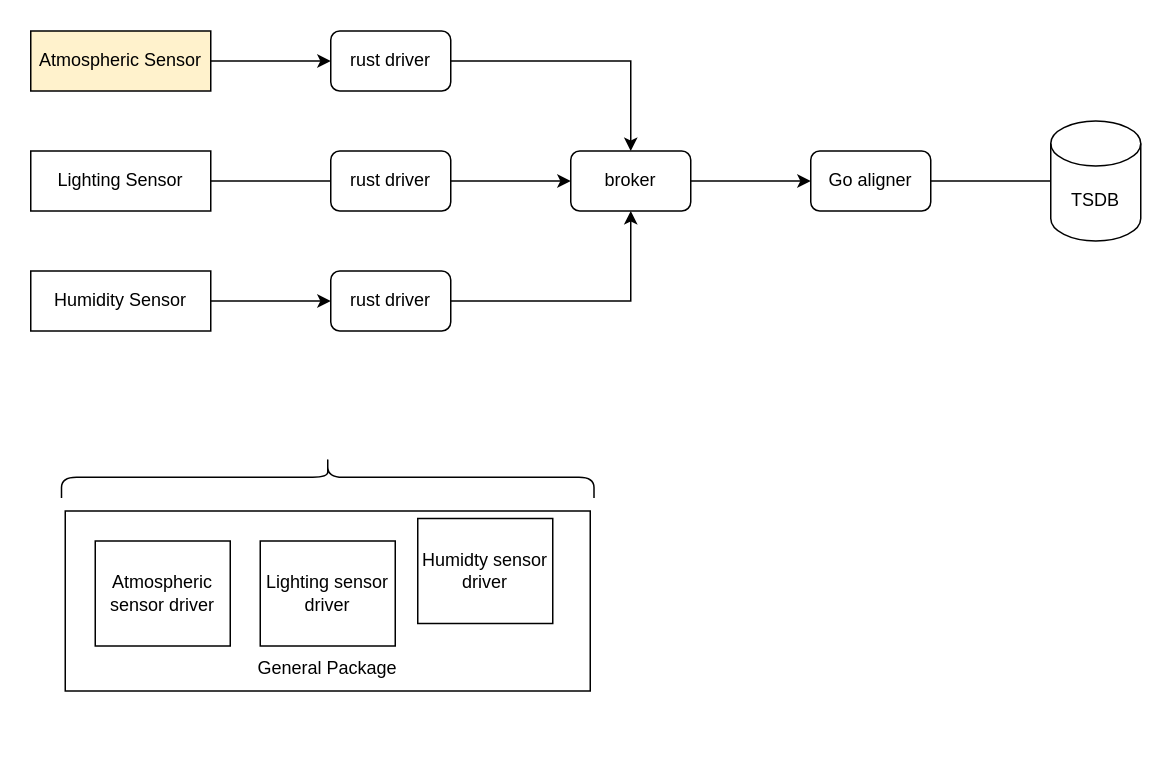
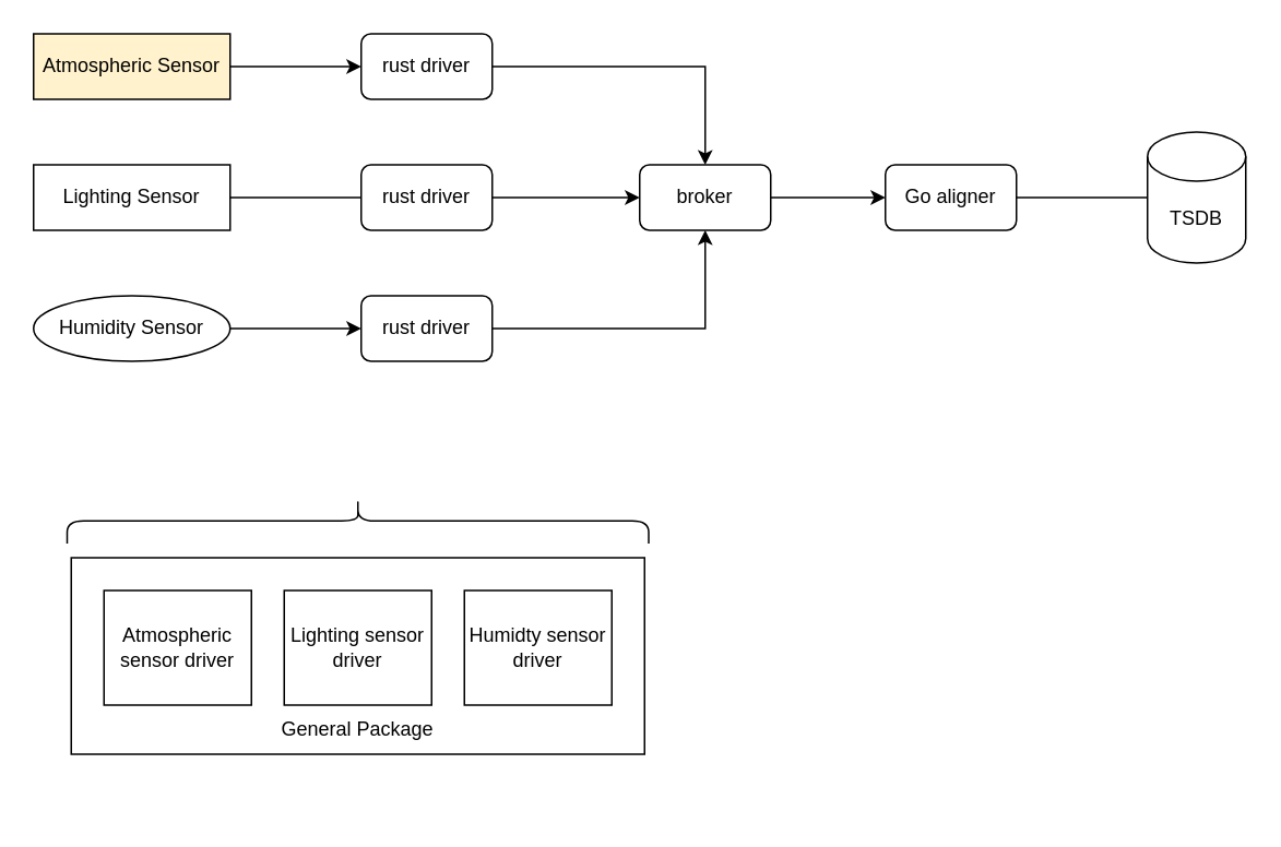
  <mxCell id="0" />
  <mxCell id="1" parent="0" />
  <mxCell id="2" style="edgeStyle=orthogonalEdgeStyle;rounded=0;orthogonalLoop=1;jettySize=auto;html=1;" edge="1" parent="1" source="14" target="9"><mxGeometry relative="1" as="geometry" /></mxCell>
  <mxCell id="3" value="Atmospheric Sensor" style="rounded=0;whiteSpace=wrap;html=1;fillColor=#fff2cc;" vertex="1" parent="1"><mxGeometry x="20" y="20" width="120" height="40" as="geometry" /></mxCell>
  <mxCell id="4" style="edgeStyle=orthogonalEdgeStyle;rounded=0;orthogonalLoop=1;jettySize=auto;html=1;" edge="1" parent="1" source="5" target="9"><mxGeometry relative="1" as="geometry" /></mxCell>
  <mxCell id="5" value="Lighting Sensor" style="rounded=0;whiteSpace=wrap;html=1;" vertex="1" parent="1"><mxGeometry x="20" y="100" width="120" height="40" as="geometry" /></mxCell>
  <mxCell id="6" style="edgeStyle=orthogonalEdgeStyle;rounded=0;orthogonalLoop=1;jettySize=auto;html=1;" edge="1" parent="1" source="17" target="9"><mxGeometry relative="1" as="geometry" /></mxCell>
- <mxCell id="7" value="Humidity Sensor" style="rounded=0;whiteSpace=wrap;html=1;" vertex="1" parent="1"><mxGeometry x="20" y="180" width="120" height="40" as="geometry" /></mxCell>
+ <mxCell id="7" value="Humidity Sensor" style="ellipse;whiteSpace=wrap;html=1;" vertex="1" parent="1"><mxGeometry x="20" y="180" width="120" height="40" as="geometry" /></mxCell>
  <mxCell id="8" style="edgeStyle=orthogonalEdgeStyle;rounded=0;orthogonalLoop=1;jettySize=auto;html=1;" edge="1" parent="1" source="9" target="11"><mxGeometry relative="1" as="geometry" /></mxCell>
- <mxCell id="9" value="broker" style="rounded=1;whiteSpace=wrap;html=1;" vertex="1" parent="1"><mxGeometry x="380" y="100" width="80" height="40" as="geometry" /></mxCell>
+ <mxCell id="9" value="broker" style="rounded=1;whiteSpace=wrap;html=1;" vertex="1" parent="1"><mxGeometry x="390" y="100" width="80" height="40" as="geometry" /></mxCell>
  <mxCell id="10" style="edgeStyle=orthogonalEdgeStyle;rounded=0;orthogonalLoop=1;jettySize=auto;html=1;exitX=1;exitY=0.5;exitDx=0;exitDy=0;endArrow=none;" edge="1" parent="1" source="11" target="12"><mxGeometry relative="1" as="geometry" /></mxCell>
  <mxCell id="11" value="Go aligner" style="rounded=1;whiteSpace=wrap;html=1;" vertex="1" parent="1"><mxGeometry x="540" y="100" width="80" height="40" as="geometry" /></mxCell>
  <mxCell id="12" value="TSDB" style="shape=cylinder3;whiteSpace=wrap;html=1;boundedLbl=1;backgroundOutline=1;size=15;" vertex="1" parent="1"><mxGeometry x="700" y="80" width="60" height="80" as="geometry" /></mxCell>
  <mxCell id="13" value="" style="edgeStyle=orthogonalEdgeStyle;rounded=0;orthogonalLoop=1;jettySize=auto;html=1;" edge="1" parent="1" source="3" target="14"><mxGeometry relative="1" as="geometry"><mxPoint x="260" y="40" as="sourcePoint" /><mxPoint x="380" y="100" as="targetPoint" /></mxGeometry></mxCell>
  <mxCell id="14" value="rust driver" style="rounded=1;whiteSpace=wrap;html=1;" vertex="1" parent="1"><mxGeometry x="220" y="20" width="80" height="40" as="geometry" /></mxCell>
  <mxCell id="15" value="rust driver" style="rounded=1;whiteSpace=wrap;html=1;" vertex="1" parent="1"><mxGeometry x="220" y="100" width="80" height="40" as="geometry" /></mxCell>
  <mxCell id="16" value="" style="edgeStyle=orthogonalEdgeStyle;rounded=0;orthogonalLoop=1;jettySize=auto;html=1;" edge="1" parent="1" source="7" target="17"><mxGeometry relative="1" as="geometry"><mxPoint x="140" y="200" as="sourcePoint" /><mxPoint x="380" y="140" as="targetPoint" /></mxGeometry></mxCell>
  <mxCell id="17" value="rust driver" style="rounded=1;whiteSpace=wrap;html=1;" vertex="1" parent="1"><mxGeometry x="220" y="180" width="80" height="40" as="geometry" /></mxCell>
  <mxCell id="18" value="" style="rounded=0;whiteSpace=wrap;html=1;" vertex="1" parent="1"><mxGeometry x="43" y="340" width="350" height="120" as="geometry" /></mxCell>
  <mxCell id="19" value="Atmospheric sensor driver" style="rounded=0;whiteSpace=wrap;html=1;" vertex="1" parent="1"><mxGeometry x="63" y="360" width="90" height="70" as="geometry" /></mxCell>
  <mxCell id="20" value="General Package" style="text;html=1;align=center;verticalAlign=middle;whiteSpace=wrap;rounded=0;" vertex="1" parent="1"><mxGeometry x="158" y="430" width="120" height="30" as="geometry" /></mxCell>
  <mxCell id="21" value="Lighting sensor driver" style="rounded=0;whiteSpace=wrap;html=1;" vertex="1" parent="1"><mxGeometry x="173" y="360" width="90" height="70" as="geometry" /></mxCell>
- <mxCell id="22" value="Humidty sensor driver" style="rounded=0;whiteSpace=wrap;html=1;" vertex="1" parent="1"><mxGeometry x="278" y="345" width="90" height="70" as="geometry" /></mxCell>
+ <mxCell id="22" value="Humidty sensor driver" style="rounded=0;whiteSpace=wrap;html=1;" vertex="1" parent="1"><mxGeometry x="283" y="360" width="90" height="70" as="geometry" /></mxCell>
  <mxCell id="23" value="" style="shape=curlyBracket;whiteSpace=wrap;html=1;rounded=1;labelPosition=left;verticalLabelPosition=middle;align=right;verticalAlign=middle;rotation=90;size=0.5;" vertex="1" parent="1"><mxGeometry x="204.25" y="140" width="27.5" height="355" as="geometry" /></mxCell>
